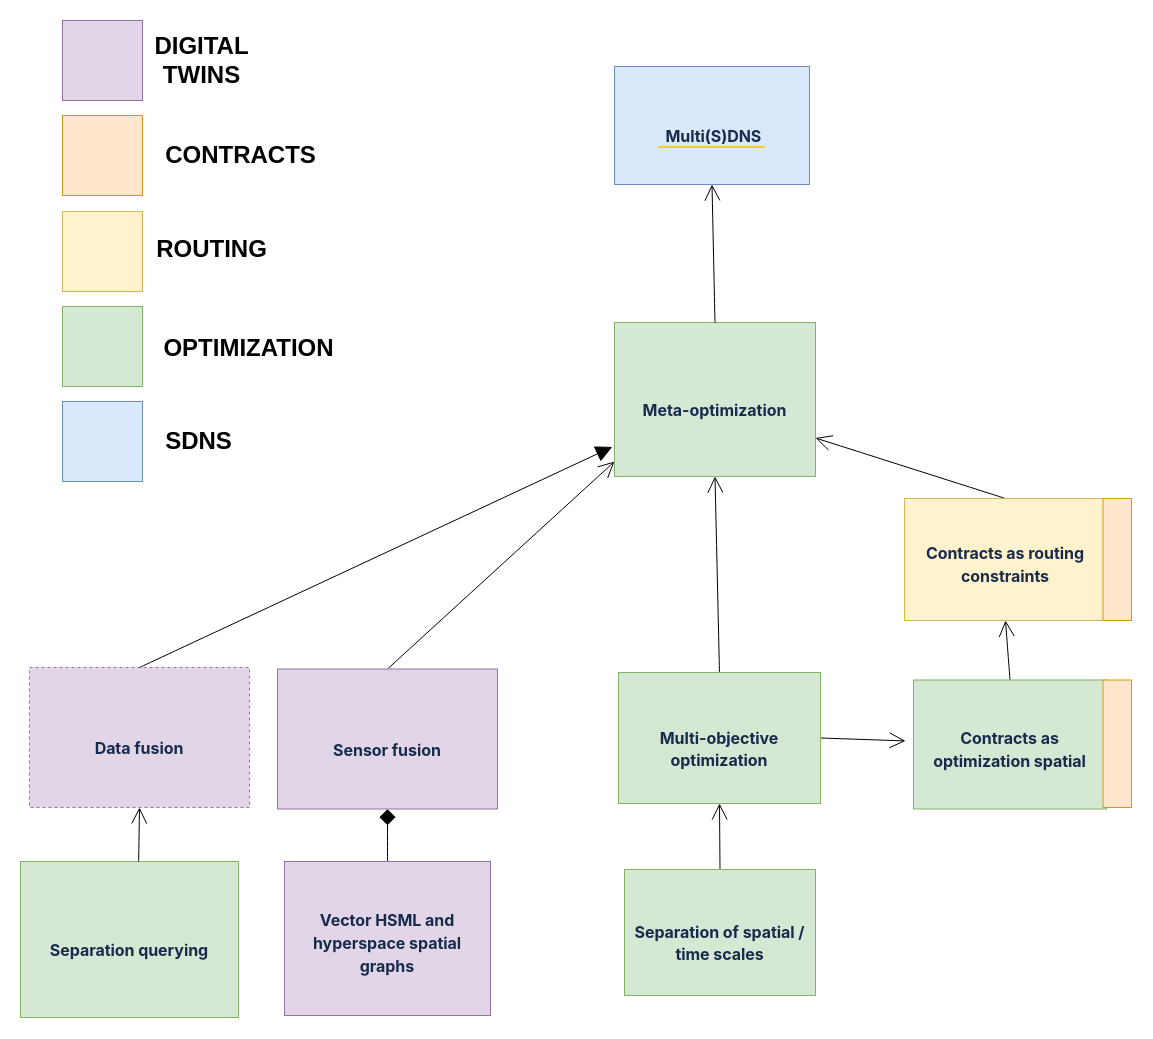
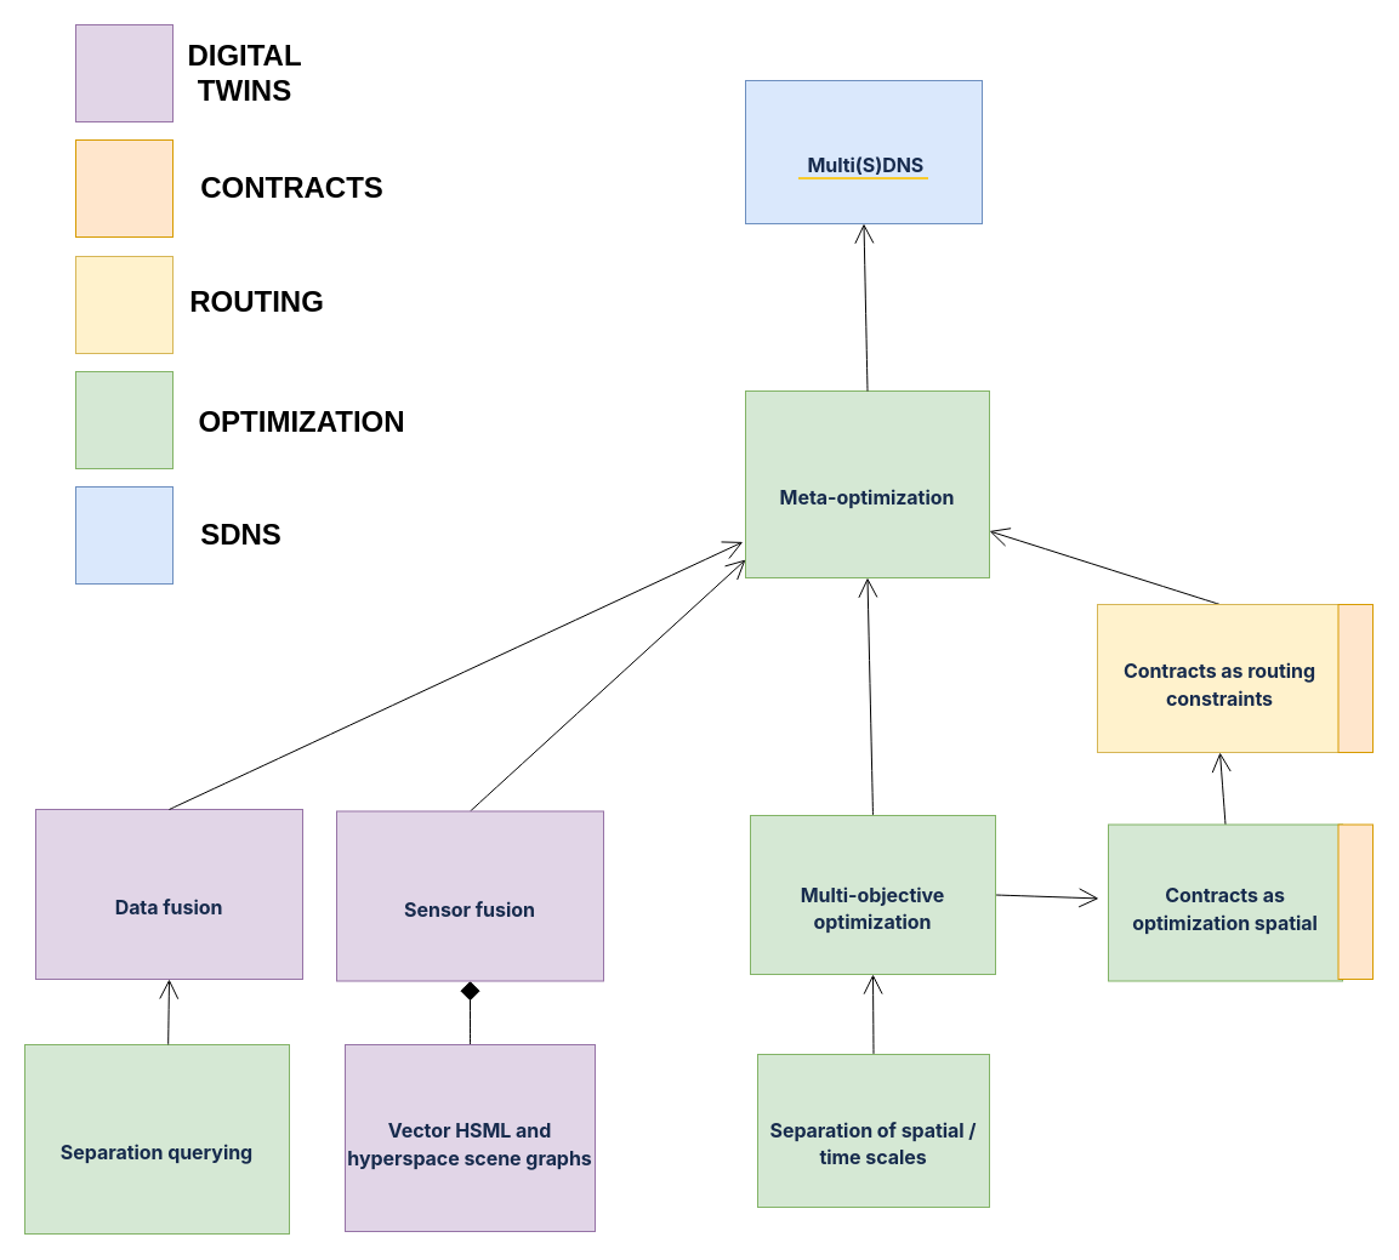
  <mxCell id="0" />
  <mxCell id="1" parent="0" />
  <mxCell id="2" value="&lt;h4 style=&quot;margin: 1.357em 0px 0px; padding: 0px; font-size: 16px; line-height: 1.428; color: rgb(23, 43, 77); letter-spacing: -0.003em; font-family: -apple-system, BlinkMacSystemFont, &amp;quot;Segoe UI&amp;quot;, Roboto, Oxygen, Ubuntu, &amp;quot;Fira Sans&amp;quot;, &amp;quot;Droid Sans&amp;quot;, &amp;quot;Helvetica Neue&amp;quot;, sans-serif; text-align: start;&quot; data-renderer-start-pos=&quot;1753&quot; id=&quot;Spatial(S)DNS----H3-indexing-–-A-lot-of-the-work-would-support-this-project,-but-the-end-would-have-to-lead-into-the--SDNS&quot;&gt;&lt;span style=&quot;cursor: pointer; border-bottom-width: 2px; border-bottom-style: solid; border-bottom-color: rgba(255, 196, 0, 0.82);&quot; class=&quot;inline-highlight&quot; data-id=&quot;642e6865-7614-46b1-a37f-4f377f6b59a0&quot; data-mark-annotation-type=&quot;inlineComment&quot; data-mark-type=&quot;annotation&quot; data-renderer-mark=&quot;true&quot; id=&quot;642e6865-7614-46b1-a37f-4f377f6b59a0&quot;&gt;&amp;nbsp; Multi(S)DNS&amp;nbsp;&lt;/span&gt;&lt;/h4&gt;" style="rounded=0;whiteSpace=wrap;html=1;hachureGap=4;fillColor=#dae8fc;strokeColor=#6c8ebf;" parent="1" vertex="1"><mxGeometry x="614" y="66" width="195" height="118" as="geometry" /></mxCell>
  <mxCell id="3" style="edgeStyle=none;curved=1;rounded=0;orthogonalLoop=1;jettySize=auto;html=1;exitX=0.5;exitY=0;exitDx=0;exitDy=0;entryX=0.5;entryY=1;entryDx=0;entryDy=0;endArrow=open;startSize=14;endSize=14;sourcePerimeterSpacing=8;targetPerimeterSpacing=8;" parent="1" source="4" target="12" edge="1"><mxGeometry relative="1" as="geometry" /></mxCell>
  <mxCell id="4" value="&lt;h4 style=&quot;margin: 10px 0px 0px; padding: 0px; font-size: 16px; line-height: 1.428; color: rgb(23, 43, 77); letter-spacing: -0.003em; font-family: -apple-system, BlinkMacSystemFont, &amp;quot;Segoe UI&amp;quot;, Roboto, Oxygen, Ubuntu, &amp;quot;Fira Sans&amp;quot;, &amp;quot;Droid Sans&amp;quot;, &amp;quot;Helvetica Neue&amp;quot;, sans-serif;&quot; data-renderer-start-pos=&quot;2112&quot; id=&quot;Contracts-as-optimization-constraints&quot;&gt;Contracts as optimization spatial&lt;/h4&gt;" style="rounded=0;whiteSpace=wrap;html=1;hachureGap=4;fillColor=#d5e8d4;strokeColor=#82b366;align=center;" parent="1" vertex="1"><mxGeometry x="913" y="679.5" width="193" height="129" as="geometry" /></mxCell>
  <mxCell id="5" style="edgeStyle=none;curved=1;rounded=0;orthogonalLoop=1;jettySize=auto;html=1;exitX=0.5;exitY=0;exitDx=0;exitDy=0;entryX=0.5;entryY=1;entryDx=0;entryDy=0;endArrow=open;startSize=14;endSize=14;sourcePerimeterSpacing=8;targetPerimeterSpacing=8;" parent="1" source="6" target="9" edge="1"><mxGeometry relative="1" as="geometry" /></mxCell>
  <mxCell id="6" value="&lt;h4 style=&quot;margin: 1.357em 0px 0px; padding: 0px; font-size: 16px; line-height: 1.428; color: rgb(23, 43, 77); letter-spacing: -0.003em; font-family: -apple-system, BlinkMacSystemFont, &amp;quot;Segoe UI&amp;quot;, Roboto, Oxygen, Ubuntu, &amp;quot;Fira Sans&amp;quot;, &amp;quot;Droid Sans&amp;quot;, &amp;quot;Helvetica Neue&amp;quot;, sans-serif;&quot; data-renderer-start-pos=&quot;2159&quot; id=&quot;Separation-of-spatial-/-time-scales&quot;&gt;Separation of spatial / time scales&lt;/h4&gt;" style="rounded=0;whiteSpace=wrap;html=1;hachureGap=4;fillColor=#d5e8d4;strokeColor=#82b366;align=center;" parent="1" vertex="1"><mxGeometry x="624" y="869" width="191" height="126" as="geometry" /></mxCell>
  <mxCell id="7" style="edgeStyle=none;curved=1;rounded=0;orthogonalLoop=1;jettySize=auto;html=1;exitX=0.5;exitY=0;exitDx=0;exitDy=0;entryX=0.5;entryY=1;entryDx=0;entryDy=0;endArrow=open;startSize=14;endSize=14;sourcePerimeterSpacing=8;targetPerimeterSpacing=8;" parent="1" source="9" target="10" edge="1"><mxGeometry relative="1" as="geometry" /></mxCell>
  <mxCell id="8" style="edgeStyle=none;curved=1;rounded=0;orthogonalLoop=1;jettySize=auto;html=1;exitX=1;exitY=0.5;exitDx=0;exitDy=0;endArrow=open;startSize=14;endSize=14;sourcePerimeterSpacing=8;targetPerimeterSpacing=8;" parent="1" source="9" target="4" edge="1"><mxGeometry relative="1" as="geometry" /></mxCell>
  <mxCell id="9" value="&lt;h4 style=&quot;margin: 1.357em 0px 0px; padding: 0px; font-size: 16px; line-height: 1.428; color: rgb(23, 43, 77); letter-spacing: -0.003em; font-family: -apple-system, BlinkMacSystemFont, &amp;quot;Segoe UI&amp;quot;, Roboto, Oxygen, Ubuntu, &amp;quot;Fira Sans&amp;quot;, &amp;quot;Droid Sans&amp;quot;, &amp;quot;Helvetica Neue&amp;quot;, sans-serif;&quot; data-renderer-start-pos=&quot;2204&quot; id=&quot;Multi-objective-optimization&quot;&gt;Multi-objective optimization&lt;/h4&gt;" style="rounded=0;whiteSpace=wrap;html=1;hachureGap=4;fillColor=#d5e8d4;strokeColor=#82b366;align=center;" parent="1" vertex="1"><mxGeometry x="618" y="672" width="202" height="131" as="geometry" /></mxCell>
  <mxCell id="10" value="&lt;h4 style=&quot;margin: 1.357em 0px 0px; padding: 0px; font-size: 16px; line-height: 1.428; color: rgb(23, 43, 77); letter-spacing: -0.003em; font-family: -apple-system, BlinkMacSystemFont, &amp;quot;Segoe UI&amp;quot;, Roboto, Oxygen, Ubuntu, &amp;quot;Fira Sans&amp;quot;, &amp;quot;Droid Sans&amp;quot;, &amp;quot;Helvetica Neue&amp;quot;, sans-serif; text-align: start;&quot; data-renderer-start-pos=&quot;2243&quot; id=&quot;Meta-optimization&quot;&gt;Meta-optimization&lt;/h4&gt;" style="rounded=0;whiteSpace=wrap;html=1;hachureGap=4;fillColor=#d5e8d4;strokeColor=#82b366;" parent="1" vertex="1"><mxGeometry x="614" y="322" width="201" height="154" as="geometry" /></mxCell>
  <mxCell id="11" style="edgeStyle=none;curved=1;rounded=0;orthogonalLoop=1;jettySize=auto;html=1;exitX=0.5;exitY=0;exitDx=0;exitDy=0;entryX=1;entryY=0.75;entryDx=0;entryDy=0;endArrow=open;startSize=14;endSize=14;sourcePerimeterSpacing=8;targetPerimeterSpacing=8;" parent="1" source="12" target="10" edge="1"><mxGeometry relative="1" as="geometry" /></mxCell>
  <mxCell id="12" value="&lt;h4 style=&quot;margin: 10px 0px 0px; padding: 0px; font-size: 16px; line-height: 1.428; color: rgb(23, 43, 77); letter-spacing: -0.003em; font-family: -apple-system, BlinkMacSystemFont, &amp;quot;Segoe UI&amp;quot;, Roboto, Oxygen, Ubuntu, &amp;quot;Fira Sans&amp;quot;, &amp;quot;Droid Sans&amp;quot;, &amp;quot;Helvetica Neue&amp;quot;, sans-serif;&quot; data-renderer-start-pos=&quot;2320&quot; id=&quot;Contracts-as-routing-constraints&quot;&gt;Contracts as routing constraints&lt;/h4&gt;" style="rounded=0;whiteSpace=wrap;html=1;hachureGap=4;fillColor=#fff2cc;strokeColor=#d6b656;align=center;" parent="1" vertex="1"><mxGeometry x="904" y="498" width="202" height="122" as="geometry" /></mxCell>
  <mxCell id="13" style="edgeStyle=none;curved=1;rounded=0;orthogonalLoop=1;jettySize=auto;html=1;exitX=0.5;exitY=0;exitDx=0;exitDy=0;entryX=0.5;entryY=1;entryDx=0;entryDy=0;endArrow=diamond;startSize=14;endSize=14;sourcePerimeterSpacing=8;targetPerimeterSpacing=8;" parent="1" source="14" target="16" edge="1"><mxGeometry relative="1" as="geometry" /></mxCell>
- <mxCell id="14" value="&lt;h4 style=&quot;margin: 10px 0px 0px; padding: 0px; font-size: 16px; line-height: 1.428; color: rgb(23, 43, 77); letter-spacing: -0.003em; font-family: -apple-system, BlinkMacSystemFont, &amp;quot;Segoe UI&amp;quot;, Roboto, Oxygen, Ubuntu, &amp;quot;Fira Sans&amp;quot;, &amp;quot;Droid Sans&amp;quot;, &amp;quot;Helvetica Neue&amp;quot;, sans-serif;&quot; data-renderer-start-pos=&quot;2412&quot; id=&quot;Vector-HSML-and--hyperspace-scene-graphs&quot;&gt;Vector HSML and  hyperspace spatial graphs &lt;/h4&gt;" style="rounded=0;whiteSpace=wrap;html=1;hachureGap=4;fillColor=#e1d5e7;strokeColor=#9673a6;align=center;" parent="1" vertex="1"><mxGeometry x="284" y="861" width="206" height="154" as="geometry" /></mxCell>
+ <mxCell id="14" value="&lt;h4 style=&quot;margin: 10px 0px 0px; padding: 0px; font-size: 16px; line-height: 1.428; color: rgb(23, 43, 77); letter-spacing: -0.003em; font-family: -apple-system, BlinkMacSystemFont, &amp;quot;Segoe UI&amp;quot;, Roboto, Oxygen, Ubuntu, &amp;quot;Fira Sans&amp;quot;, &amp;quot;Droid Sans&amp;quot;, &amp;quot;Helvetica Neue&amp;quot;, sans-serif;&quot; data-renderer-start-pos=&quot;2412&quot; id=&quot;Vector-HSML-and--hyperspace-scene-graphs&quot;&gt;Vector HSML and  hyperspace scene graphs &lt;/h4&gt;" style="rounded=0;whiteSpace=wrap;html=1;hachureGap=4;fillColor=#e1d5e7;strokeColor=#9673a6;align=center;" parent="1" vertex="1"><mxGeometry x="284" y="861" width="206" height="154" as="geometry" /></mxCell>
  <mxCell id="15" style="edgeStyle=none;curved=1;rounded=0;orthogonalLoop=1;jettySize=auto;html=1;exitX=0.5;exitY=0;exitDx=0;exitDy=0;entryX=0;entryY=0.903;entryDx=0;entryDy=0;endArrow=open;startSize=14;endSize=14;sourcePerimeterSpacing=8;targetPerimeterSpacing=8;entryPerimeter=0;" parent="1" source="16" target="10" edge="1"><mxGeometry relative="1" as="geometry"><mxPoint x="387" y="604" as="targetPoint" /></mxGeometry></mxCell>
  <mxCell id="16" value="&lt;h4 style=&quot;margin: 1.357em 0px 0px; padding: 0px; font-size: 16px; line-height: 1.428; color: rgb(23, 43, 77); letter-spacing: -0.003em; font-family: -apple-system, BlinkMacSystemFont, &amp;quot;Segoe UI&amp;quot;, Roboto, Oxygen, Ubuntu, &amp;quot;Fira Sans&amp;quot;, &amp;quot;Droid Sans&amp;quot;, &amp;quot;Helvetica Neue&amp;quot;, sans-serif; text-align: start;&quot; data-renderer-start-pos=&quot;2463&quot; id=&quot;Sensor-fusion&quot;&gt;Sensor fusion&lt;/h4&gt;" style="rounded=0;whiteSpace=wrap;html=1;hachureGap=4;fillColor=#e1d5e7;strokeColor=#9673a6;" parent="1" vertex="1"><mxGeometry x="277" y="668.5" width="220" height="140" as="geometry" /></mxCell>
  <mxCell id="17" value="" style="whiteSpace=wrap;html=1;aspect=fixed;labelBackgroundColor=#FFFFFF;fillColor=#e1d5e7;strokeColor=#9673a6;" parent="1" vertex="1"><mxGeometry x="62" y="20" width="80" height="80" as="geometry" /></mxCell>
  <mxCell id="18" value="&lt;b&gt;&lt;font style=&quot;font-size: 24px;&quot;&gt;DIGITAL&lt;br&gt;TWINS&lt;/font&gt;&lt;br&gt;&lt;/b&gt;" style="text;html=1;resizable=0;autosize=1;align=center;verticalAlign=middle;points=[];fillColor=none;strokeColor=none;rounded=0;labelBackgroundColor=#FFFFFF;" parent="1" vertex="1"><mxGeometry x="144" y="26" width="113" height="68" as="geometry" /></mxCell>
  <mxCell id="19" value="" style="whiteSpace=wrap;html=1;aspect=fixed;labelBackgroundColor=#FFFFFF;fillColor=#fff2cc;strokeColor=#d6b656;" parent="1" vertex="1"><mxGeometry x="62" y="211" width="80" height="80" as="geometry" /></mxCell>
  <mxCell id="20" value="&lt;b&gt;&lt;font size=&quot;5&quot;&gt;ROUTING&lt;/font&gt;&lt;br&gt;&lt;/b&gt;" style="text;html=1;resizable=0;autosize=1;align=center;verticalAlign=middle;points=[];fillColor=none;strokeColor=none;rounded=0;labelBackgroundColor=#FFFFFF;" parent="1" vertex="1"><mxGeometry x="146" y="229" width="129" height="40" as="geometry" /></mxCell>
  <mxCell id="21" value="" style="whiteSpace=wrap;html=1;aspect=fixed;labelBackgroundColor=#FFFFFF;fillColor=#d5e8d4;strokeColor=#82b366;" parent="1" vertex="1"><mxGeometry x="62" y="306" width="80" height="80" as="geometry" /></mxCell>
  <mxCell id="22" value="&lt;b&gt;&lt;font size=&quot;5&quot;&gt;OPTIMIZATION&lt;/font&gt;&lt;br&gt;&lt;/b&gt;" style="text;html=1;resizable=0;autosize=1;align=center;verticalAlign=middle;points=[];fillColor=none;strokeColor=none;rounded=0;labelBackgroundColor=#FFFFFF;" parent="1" vertex="1"><mxGeometry x="153" y="328" width="189" height="40" as="geometry" /></mxCell>
  <mxCell id="23" value="" style="whiteSpace=wrap;html=1;aspect=fixed;labelBackgroundColor=#FFFFFF;fillColor=#dae8fc;strokeColor=#6c8ebf;" parent="1" vertex="1"><mxGeometry x="62" y="401" width="80" height="80" as="geometry" /></mxCell>
  <mxCell id="24" value="&lt;b&gt;&lt;font size=&quot;5&quot;&gt;SDNS&lt;/font&gt;&lt;br&gt;&lt;/b&gt;" style="text;html=1;resizable=0;autosize=1;align=center;verticalAlign=middle;points=[];fillColor=none;strokeColor=none;rounded=0;labelBackgroundColor=#FFFFFF;" parent="1" vertex="1"><mxGeometry x="155.5" y="421" width="85" height="40" as="geometry" /></mxCell>
  <mxCell id="25" value="" style="rounded=0;whiteSpace=wrap;html=1;labelBackgroundColor=#FFFFFF;fontSize=24;fillColor=#ffe6cc;strokeColor=#d79b00;" parent="1" vertex="1"><mxGeometry x="1102.5" y="498" width="28.5" height="122" as="geometry" /></mxCell>
  <mxCell id="26" value="" style="rounded=0;whiteSpace=wrap;html=1;labelBackgroundColor=#FFFFFF;fontSize=24;fillColor=#ffe6cc;strokeColor=#d79b00;" parent="1" vertex="1"><mxGeometry x="1102.5" y="679.5" width="28.5" height="127.5" as="geometry" /></mxCell>
  <mxCell id="27" value="" style="whiteSpace=wrap;html=1;aspect=fixed;labelBackgroundColor=#FFFFFF;fillColor=#ffe6cc;strokeColor=#d79b00;" parent="1" vertex="1"><mxGeometry x="62" y="115" width="80" height="80" as="geometry" /></mxCell>
  <mxCell id="28" value="&lt;b&gt;&lt;font size=&quot;5&quot;&gt;CONTRACTS&lt;/font&gt;&lt;br&gt;&lt;/b&gt;" style="text;html=1;resizable=0;autosize=1;align=center;verticalAlign=middle;points=[];fillColor=none;strokeColor=none;rounded=0;labelBackgroundColor=#FFFFFF;" parent="1" vertex="1"><mxGeometry x="155.5" y="135" width="169" height="40" as="geometry" /></mxCell>
- <mxCell id="29" value="&lt;h4 style=&quot;margin: 1.357em 0px 0px; padding: 0px; font-size: 16px; line-height: 1.428; color: rgb(23, 43, 77); letter-spacing: -0.003em; font-family: -apple-system, BlinkMacSystemFont, &amp;quot;Segoe UI&amp;quot;, Roboto, Oxygen, Ubuntu, &amp;quot;Fira Sans&amp;quot;, &amp;quot;Droid Sans&amp;quot;, &amp;quot;Helvetica Neue&amp;quot;, sans-serif; text-align: start;&quot; data-renderer-start-pos=&quot;2463&quot; id=&quot;Sensor-fusion&quot;&gt;Data fusion&lt;/h4&gt;" style="rounded=0;whiteSpace=wrap;html=1;hachureGap=4;fillColor=#e1d5e7;strokeColor=#9673a6;dashed=1;" vertex="1" parent="1"><mxGeometry x="29" y="667" width="220" height="140" as="geometry" /></mxCell>
+ <mxCell id="29" value="&lt;h4 style=&quot;margin: 1.357em 0px 0px; padding: 0px; font-size: 16px; line-height: 1.428; color: rgb(23, 43, 77); letter-spacing: -0.003em; font-family: -apple-system, BlinkMacSystemFont, &amp;quot;Segoe UI&amp;quot;, Roboto, Oxygen, Ubuntu, &amp;quot;Fira Sans&amp;quot;, &amp;quot;Droid Sans&amp;quot;, &amp;quot;Helvetica Neue&amp;quot;, sans-serif; text-align: start;&quot; data-renderer-start-pos=&quot;2463&quot; id=&quot;Sensor-fusion&quot;&gt;Data fusion&lt;/h4&gt;" style="rounded=0;whiteSpace=wrap;html=1;hachureGap=4;fillColor=#e1d5e7;strokeColor=#9673a6;" vertex="1" parent="1"><mxGeometry x="29" y="667" width="220" height="140" as="geometry" /></mxCell>
  <mxCell id="30" value="&lt;h4 style=&quot;margin: 1.357em 0px 0px; padding: 0px; font-size: 16px; line-height: 1.428; color: rgb(23, 43, 77); letter-spacing: -0.003em; font-family: -apple-system, BlinkMacSystemFont, &amp;quot;Segoe UI&amp;quot;, Roboto, Oxygen, Ubuntu, &amp;quot;Fira Sans&amp;quot;, &amp;quot;Droid Sans&amp;quot;, &amp;quot;Helvetica Neue&amp;quot;, sans-serif;&quot; data-renderer-start-pos=&quot;2159&quot; id=&quot;Separation-of-spatial-/-time-scales&quot;&gt;Separation querying&lt;/h4&gt;" style="rounded=0;whiteSpace=wrap;html=1;hachureGap=4;fillColor=#d5e8d4;strokeColor=#82b366;align=center;" vertex="1" parent="1"><mxGeometry x="20" y="861" width="218" height="156" as="geometry" /></mxCell>
  <mxCell id="31" style="edgeStyle=none;curved=1;rounded=0;orthogonalLoop=1;jettySize=auto;html=1;exitX=0.542;exitY=-0.001;exitDx=0;exitDy=0;entryX=0.5;entryY=1;entryDx=0;entryDy=0;endArrow=open;startSize=14;endSize=14;sourcePerimeterSpacing=8;targetPerimeterSpacing=8;exitPerimeter=0;" edge="1" parent="1" source="30" target="29"><mxGeometry relative="1" as="geometry"><mxPoint x="397" y="871" as="sourcePoint" /><mxPoint x="397" y="818.5" as="targetPoint" /></mxGeometry></mxCell>
- <mxCell id="32" style="edgeStyle=none;curved=1;rounded=0;orthogonalLoop=1;jettySize=auto;html=1;exitX=0.5;exitY=0;exitDx=0;exitDy=0;entryX=-0.011;entryY=0.808;entryDx=0;entryDy=0;endArrow=block;startSize=14;endSize=14;sourcePerimeterSpacing=8;targetPerimeterSpacing=8;entryPerimeter=0;" edge="1" parent="1" source="29" target="10"><mxGeometry relative="1" as="geometry"><mxPoint x="397" y="678.5" as="sourcePoint" /><mxPoint x="624" y="471.062" as="targetPoint" /></mxGeometry></mxCell>
+ <mxCell id="32" style="edgeStyle=none;curved=1;rounded=0;orthogonalLoop=1;jettySize=auto;html=1;exitX=0.5;exitY=0;exitDx=0;exitDy=0;entryX=-0.011;entryY=0.808;entryDx=0;entryDy=0;endArrow=open;startSize=14;endSize=14;sourcePerimeterSpacing=8;targetPerimeterSpacing=8;entryPerimeter=0;" edge="1" parent="1" source="29" target="10"><mxGeometry relative="1" as="geometry"><mxPoint x="397" y="678.5" as="sourcePoint" /><mxPoint x="624" y="471.062" as="targetPoint" /></mxGeometry></mxCell>
  <mxCell id="33" style="edgeStyle=none;curved=1;rounded=0;orthogonalLoop=1;jettySize=auto;html=1;exitX=0.5;exitY=0;exitDx=0;exitDy=0;entryX=0.5;entryY=1;entryDx=0;entryDy=0;endArrow=open;startSize=14;endSize=14;sourcePerimeterSpacing=8;targetPerimeterSpacing=8;" edge="1" parent="1" source="10" target="2"><mxGeometry relative="1" as="geometry"><mxPoint x="1015" y="508" as="sourcePoint" /><mxPoint x="825" y="447.5" as="targetPoint" /></mxGeometry></mxCell>
